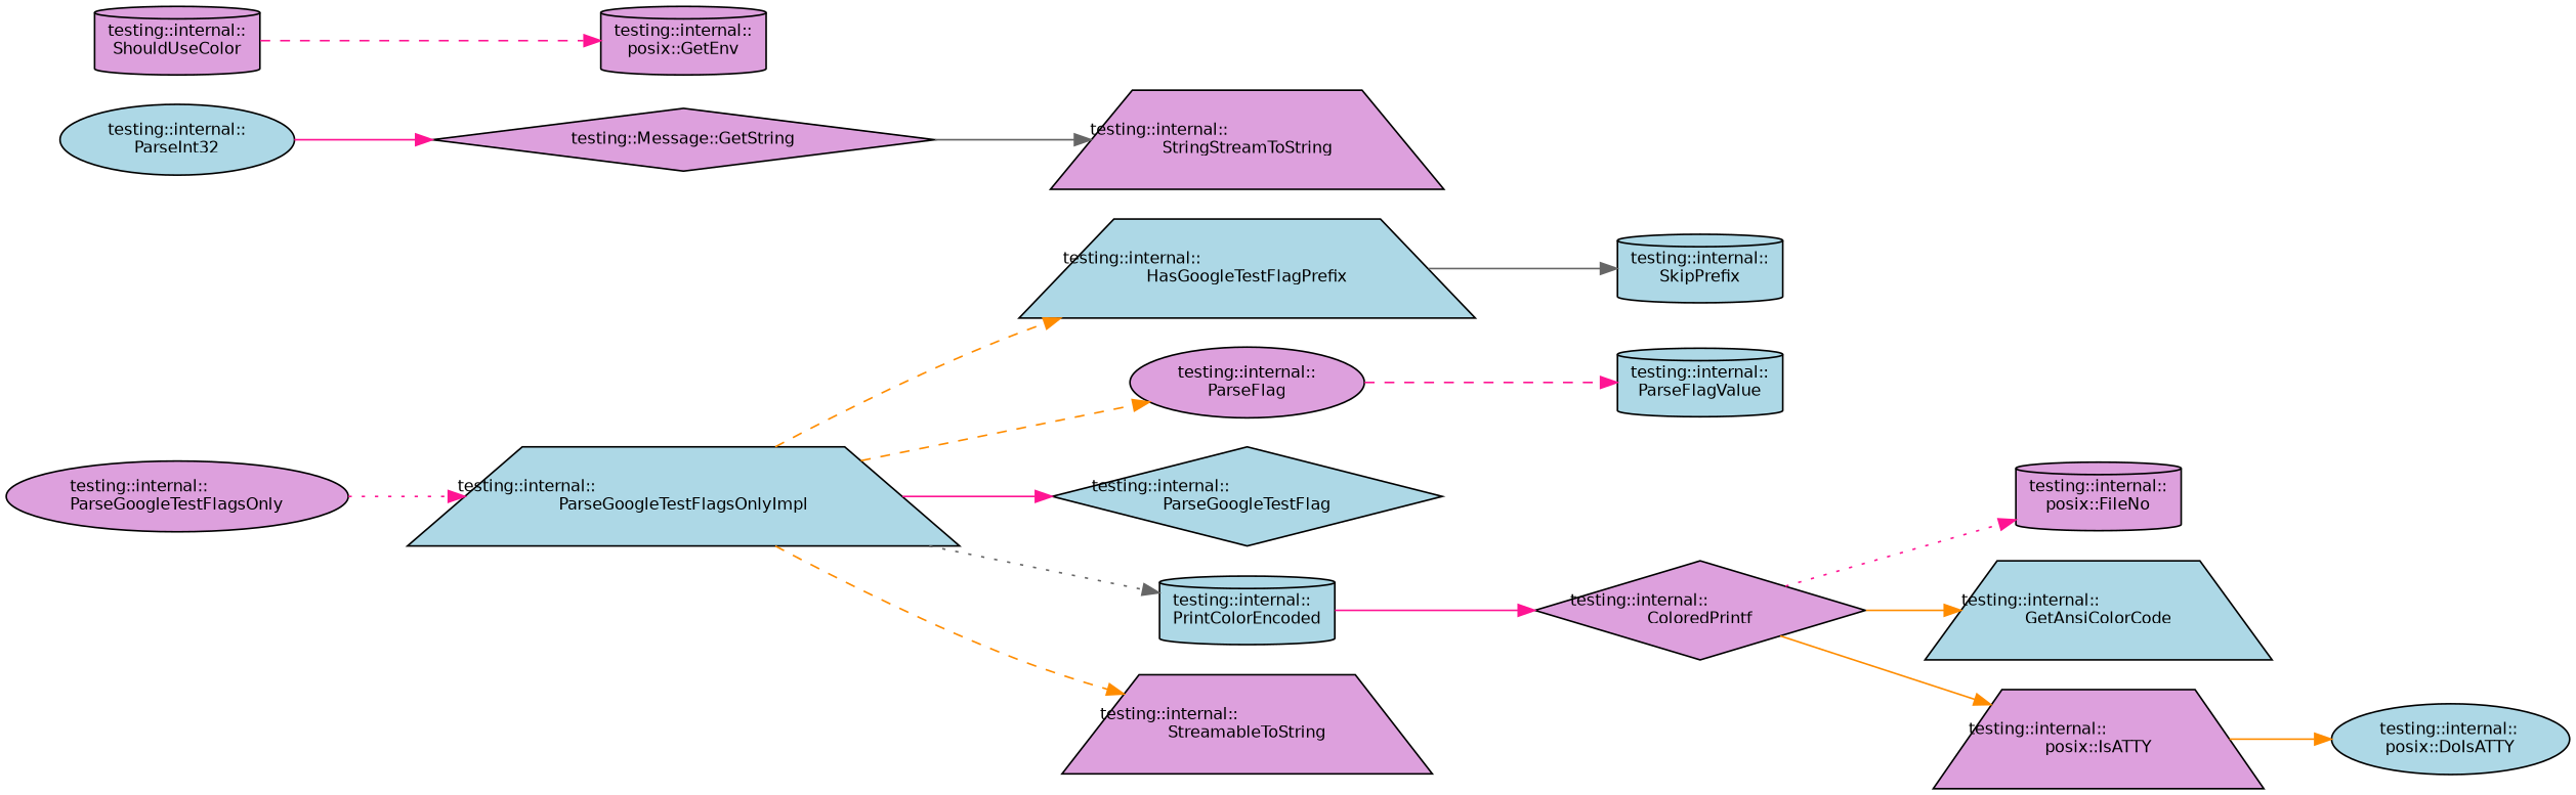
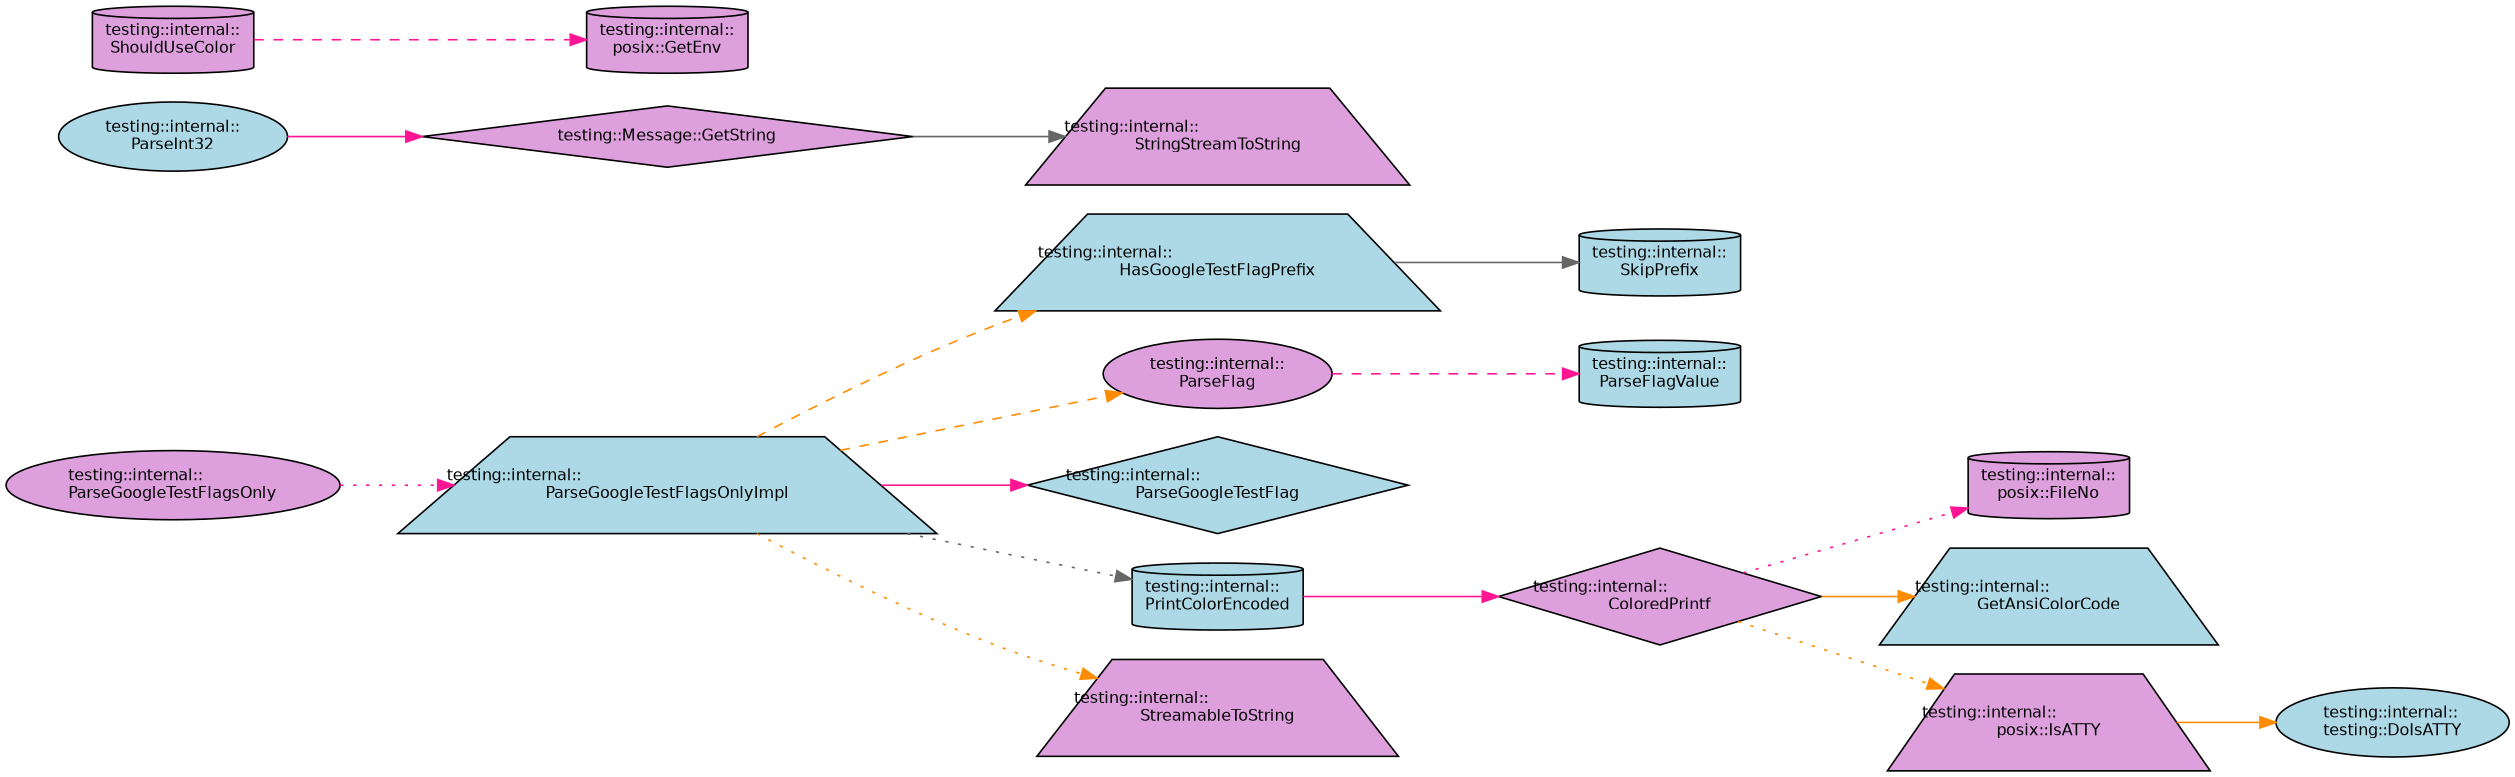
  digraph {
    rankdir=LR
    node [color=black fillcolor=plum fontname=Helvetica fontsize=10 shape=trapezium style=filled]
    edge [color=deeppink fontname=Helvetica fontsize=10 labelfontname=Helvetica labelfontsize=10 style=solid]
    n1 [fontcolor=black height=0.2 label="testing::internal::\lParseGoogleTestFlagsOnly" shape=ellipse width=0.4]
    n2 [fillcolor=lightblue height=0.2 label="testing::internal::\lParseGoogleTestFlagsOnlyImpl" width=0.4]
    n3 [fillcolor=lightblue height=0.2 label="testing::internal::\lHasGoogleTestFlagPrefix" width=0.4]
    n4 [height=0.2 label="testing::internal::\lParseFlag" shape=ellipse width=0.4]
    n5 [fillcolor=lightblue height=0.2 label="testing::internal::\lParseGoogleTestFlag" shape=diamond width=0.4]
    n6 [fillcolor=lightblue height=0.2 label="testing::internal::\lPrintColorEncoded" shape=cylinder width=0.4]
    n7 [height=0.2 label="testing::internal::\lStreamableToString" width=0.4]
    n8 [fillcolor=lightblue height=0.2 label="testing::internal::\lSkipPrefix" shape=cylinder width=0.4]
    n9 [fillcolor=lightblue height=0.2 label="testing::internal::\lParseFlagValue" shape=cylinder width=0.4]
    n10 [height=0.2 label="testing::internal::\lColoredPrintf" shape=diamond width=0.4]
    n11 [fillcolor=lightblue height=0.2 label="testing::internal::\lParseInt32" shape=ellipse width=0.4]
    n12 [height=0.2 label="testing::Message::GetString" shape=diamond width=0.4]
    n13 [height=0.2 label="testing::internal::\lStringStreamToString" width=0.4]
    n14 [height=0.2 label="testing::internal::\lposix::FileNo" shape=cylinder width=0.4]
    n15 [fillcolor=lightblue height=0.2 label="testing::internal::\lGetAnsiColorCode" width=0.4]
    n16 [height=0.2 label="testing::internal::\lposix::IsATTY" width=0.4]
-   n17 [fillcolor=lightblue height=0.2 label="testing::internal::\lposix::DoIsATTY" shape=ellipse width=0.4]
+   n17 [fillcolor=lightblue height=0.2 label="testing::internal::\ltesting::DoIsATTY" shape=ellipse width=0.4]
    n18 [height=0.2 label="testing::internal::\lShouldUseColor" shape=cylinder width=0.4]
    n19 [height=0.2 label="testing::internal::\lposix::GetEnv" shape=cylinder width=0.4]
    n1 -> n2 [style=dotted]
    n2 -> n3 [color=darkorange style=dashed]
    n2 -> n4 [color=darkorange style=dashed]
    n2 -> n5
    n2 -> n6 [color=gray40 style=dotted]
-   n2 -> n7 [color=darkorange style=dashed]
+   n2 -> n7 [color=darkorange style=dotted]
    n3 -> n8 [color=gray40]
    n4 -> n9 [style=dashed]
    n6 -> n10
    n10 -> n14 [style=dotted]
    n10 -> n15 [color=darkorange]
-   n10 -> n16 [color=darkorange]
+   n10 -> n16 [color=darkorange style=dotted]
    n11 -> n12
    n12 -> n13 [color=gray40]
    n16 -> n17 [color=darkorange]
    n18 -> n19 [style=dashed]
  }
